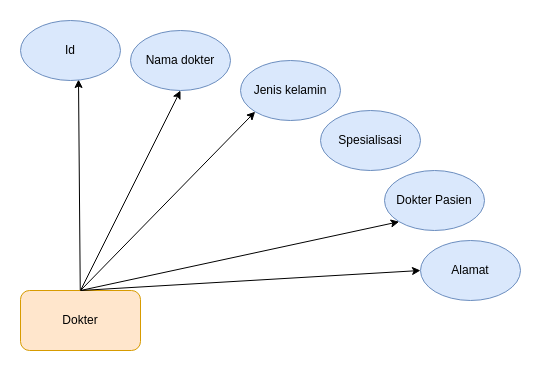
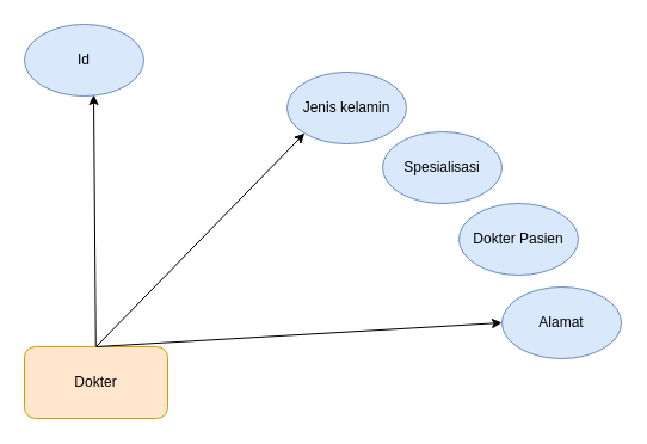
  <mxCell id="0" />
  <mxCell id="1" parent="0" />
  <mxCell id="2" style="edgeStyle=none;rounded=0;orthogonalLoop=1;jettySize=auto;html=1;entryX=0.58;entryY=0.983;entryDx=0;entryDy=0;entryPerimeter=0;" edge="1" parent="1" source="5" target="6"><mxGeometry relative="1" as="geometry" /></mxCell>
  <mxCell id="3" style="edgeStyle=none;rounded=0;orthogonalLoop=1;jettySize=auto;html=1;exitX=0.5;exitY=0;exitDx=0;exitDy=0;entryX=0;entryY=1;entryDx=0;entryDy=0;" edge="1" parent="1" source="5" target="8"><mxGeometry relative="1" as="geometry" /></mxCell>
- <mxCell id="4" style="edgeStyle=none;rounded=0;orthogonalLoop=1;jettySize=auto;html=1;entryX=0.5;entryY=1;entryDx=0;entryDy=0;exitX=0.5;exitY=0;exitDx=0;exitDy=0;" edge="1" parent="1" source="5" target="7"><mxGeometry relative="1" as="geometry" /></mxCell>
  <mxCell id="5" value="Dokter" style="rounded=1;whiteSpace=wrap;html=1;fillColor=#ffe6cc;strokeColor=#d79b00;" vertex="1" parent="1"><mxGeometry y="290" width="120" height="60" as="geometry" x="20" /></mxCell>
  <mxCell id="6" value="Id" style="ellipse;whiteSpace=wrap;html=1;strokeColor=#6c8ebf;fillColor=#dae8fc;" vertex="1" parent="1"><mxGeometry y="20" width="100" height="60" as="geometry" x="20" /></mxCell>
- <mxCell id="7" value="Nama dokter" style="ellipse;whiteSpace=wrap;html=1;strokeColor=#6c8ebf;fillColor=#dae8fc;" vertex="1" parent="1"><mxGeometry x="130" y="30" width="100" height="60" as="geometry" /></mxCell>
  <mxCell id="8" value="Jenis kelamin" style="ellipse;whiteSpace=wrap;html=1;strokeColor=#6c8ebf;fillColor=#dae8fc;" vertex="1" parent="1"><mxGeometry x="240" y="60" width="100" height="60" as="geometry" /></mxCell>
  <mxCell id="9" value="Spesialisasi" style="ellipse;whiteSpace=wrap;html=1;strokeColor=#6c8ebf;fillColor=#dae8fc;" vertex="1" parent="1"><mxGeometry x="320" y="110" width="100" height="60" as="geometry" /></mxCell>
  <mxCell id="10" value="Dokter Pasien" style="ellipse;whiteSpace=wrap;html=1;strokeColor=#6c8ebf;fillColor=#dae8fc;" vertex="1" parent="1"><mxGeometry x="384" y="170" width="100" height="60" as="geometry" /></mxCell>
  <mxCell id="11" value="Alamat" style="ellipse;whiteSpace=wrap;html=1;strokeColor=#6c8ebf;fillColor=#dae8fc;" vertex="1" parent="1"><mxGeometry x="420" y="240" width="100" height="60" as="geometry" /></mxCell>
- <mxCell id="12" style="edgeStyle=none;rounded=0;orthogonalLoop=1;jettySize=auto;html=1;entryX=0;entryY=1;entryDx=0;entryDy=0;exitX=0.5;exitY=0;exitDx=0;exitDy=0;" edge="1" parent="1" source="5" target="10"><mxGeometry relative="1" as="geometry"><mxPoint x="80" y="260" as="sourcePoint" /><mxPoint x="344.645" y="171.213" as="targetPoint" /></mxGeometry></mxCell>
  <mxCell id="13" style="edgeStyle=none;rounded=0;orthogonalLoop=1;jettySize=auto;html=1;entryX=0;entryY=0.5;entryDx=0;entryDy=0;exitX=0.5;exitY=0;exitDx=0;exitDy=0;" edge="1" parent="1" source="5" target="11"><mxGeometry relative="1" as="geometry"><mxPoint x="90" y="275" as="sourcePoint" /><mxPoint x="408.645" y="231.213" as="targetPoint" /></mxGeometry></mxCell>
